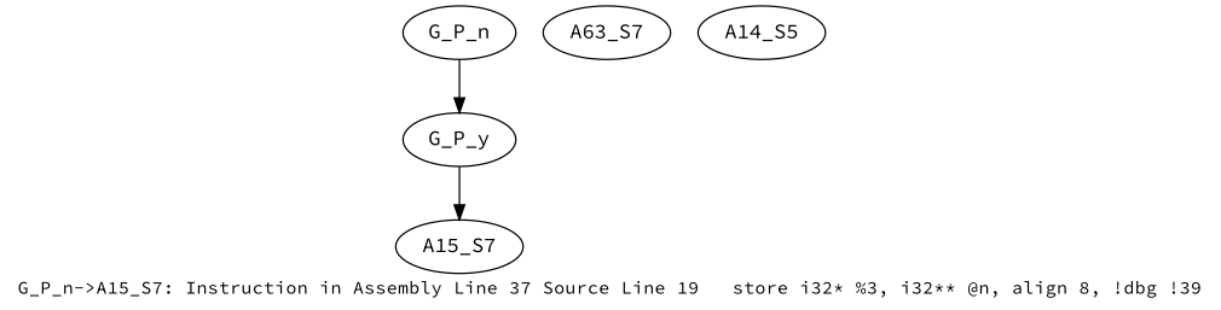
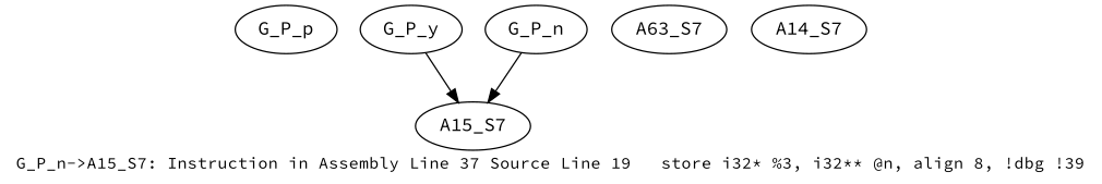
  digraph {
    fontname="Source Code Pro"
    fontsize=12
    label="G_P_n->A15_S7: Instruction in Assembly Line 37 Source Line 19	store i32* %3, i32** @n, align 8, !dbg !39"
    node [fontname="Source Code Pro"]
    edge [fontname="Source Code Pro"]
+   G_P_p
    G_P_y
    A15_S7
    G_P_n
    n5 [label=A63_S7]
-   A14_S7 [label=A14_S5]
+   A14_S7
    G_P_y -> A15_S7
-   G_P_n -> G_P_y
+   G_P_n -> A15_S7
  }
